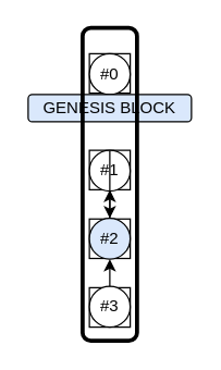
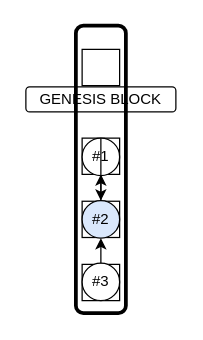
  <mxCell id="0" />
  <mxCell id="1" parent="0" />
  <mxCell id="2" value="" style="rounded=0;whiteSpace=wrap;html=1;" parent="1" vertex="1"><mxGeometry x="65" y="39" width="30" height="29" as="geometry" /></mxCell>
  <mxCell id="3" value="" style="rounded=0;whiteSpace=wrap;html=1;" parent="1" vertex="1"><mxGeometry x="65" y="160.5" width="30" height="29" as="geometry" /></mxCell>
  <mxCell id="4" value="" style="rounded=0;whiteSpace=wrap;html=1;" parent="1" vertex="1"><mxGeometry x="65" y="110" width="30" height="29" as="geometry" /></mxCell>
  <mxCell id="5" value="#1" style="ellipse;whiteSpace=wrap;html=1;" parent="1" vertex="1"><mxGeometry x="65" y="110" width="30" height="30" as="geometry" /></mxCell>
  <mxCell id="6" value="#2" style="ellipse;whiteSpace=wrap;html=1;fillColor=#dae8fc;" parent="1" vertex="1"><mxGeometry x="65" y="160" width="30" height="30" as="geometry" /></mxCell>
- <mxCell id="7" value="#0" style="ellipse;whiteSpace=wrap;html=1;" parent="1" vertex="1"><mxGeometry x="65" y="39" width="30" height="30" as="geometry" /></mxCell>
- <mxCell id="8" value="GENESIS BLOCK" style="rounded=1;whiteSpace=wrap;html=1;fillColor=#dae8fc;" parent="1" vertex="1"><mxGeometry x="20" y="69" width="120" height="20" as="geometry" /></mxCell>
+ <mxCell id="8" value="GENESIS BLOCK" style="rounded=1;whiteSpace=wrap;html=1;" parent="1" vertex="1"><mxGeometry x="20" y="69" width="120" height="20" as="geometry" /></mxCell>
  <mxCell id="9" value="" style="endArrow=classic;html=1;exitX=0.5;exitY=0;exitDx=0;exitDy=0;" parent="1" source="5" target="6" edge="1"><mxGeometry width="50" height="50" relative="1" as="geometry"><mxPoint x="255" y="329" as="sourcePoint" /><mxPoint x="305" y="279" as="targetPoint" /></mxGeometry></mxCell>
  <mxCell id="10" value="" style="endArrow=classic;html=1;exitX=0.5;exitY=0;exitDx=0;exitDy=0;" parent="1" source="6" edge="1"><mxGeometry width="50" height="50" relative="1" as="geometry"><mxPoint x="90" y="120" as="sourcePoint" /><mxPoint x="80" y="139" as="targetPoint" /></mxGeometry></mxCell>
  <mxCell id="11" value="" style="rounded=0;whiteSpace=wrap;html=1;" parent="1" vertex="1"><mxGeometry x="65" y="211" width="30" height="29" as="geometry" /></mxCell>
  <mxCell id="12" value="#3" style="ellipse;whiteSpace=wrap;html=1;" parent="1" vertex="1"><mxGeometry x="65" y="210" width="30" height="30" as="geometry" /></mxCell>
  <mxCell id="13" value="" style="endArrow=classic;html=1;exitX=0.5;exitY=0;exitDx=0;exitDy=0;entryX=0.5;entryY=1;entryDx=0;entryDy=0;" parent="1" source="12" target="6" edge="1"><mxGeometry width="50" height="50" relative="1" as="geometry"><mxPoint x="45" y="176" as="sourcePoint" /><mxPoint x="35" y="195" as="targetPoint" /></mxGeometry></mxCell>
  <mxCell id="14" value="" style="rounded=1;whiteSpace=wrap;html=1;fillColor=none;strokeWidth=3;" vertex="1" parent="1"><mxGeometry x="60" y="20" width="40" height="230" as="geometry" /></mxCell>
